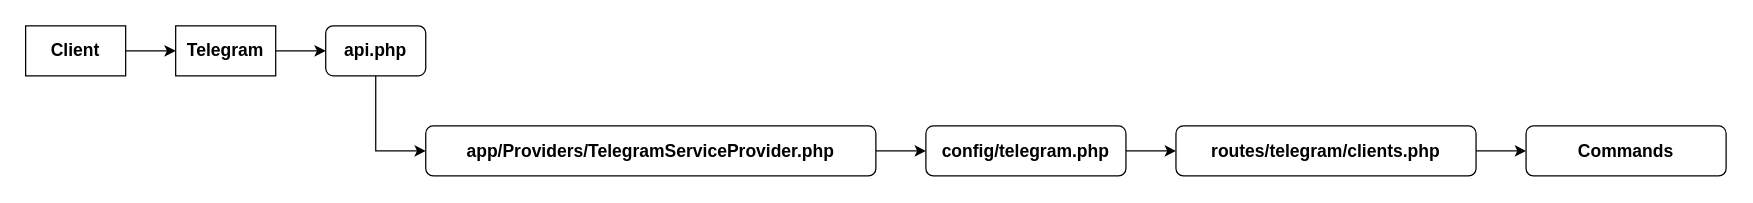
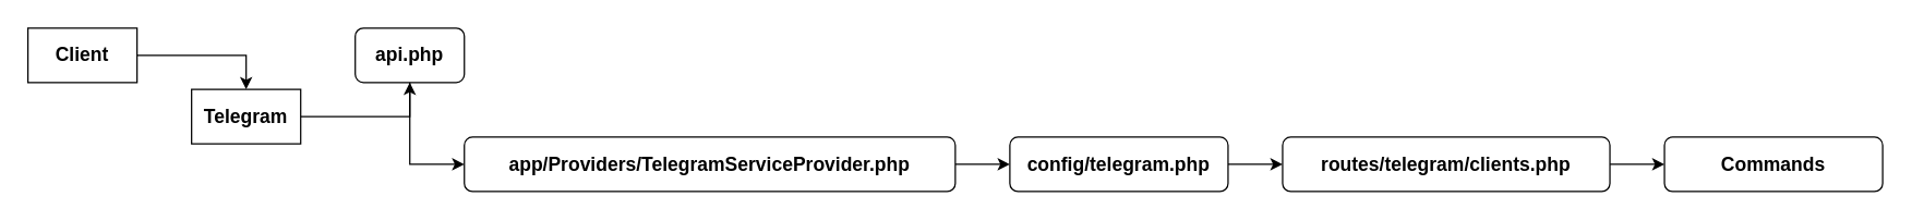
  <mxCell id="0" />
  <mxCell id="1" parent="0" />
  <mxCell id="2" value="" style="edgeStyle=orthogonalEdgeStyle;rounded=0;orthogonalLoop=1;jettySize=auto;html=1;" edge="1" parent="1" source="3" target="9"><mxGeometry relative="1" as="geometry"><Array as="points"><mxPoint x="450" y="120" /></Array></mxGeometry></mxCell>
  <mxCell id="3" value="&lt;div&gt;&lt;b&gt;&lt;font style=&quot;font-size: 14px;&quot;&gt;api.php&lt;/font&gt;&lt;/b&gt;&lt;/div&gt;" style="rounded=1;whiteSpace=wrap;html=1;fontSize=12;glass=0;strokeWidth=1;shadow=0;" parent="1" vertex="1"><mxGeometry x="260" y="20" width="80" height="40" as="geometry" /></mxCell>
  <mxCell id="4" value="" style="edgeStyle=orthogonalEdgeStyle;rounded=0;orthogonalLoop=1;jettySize=auto;html=1;" edge="1" parent="1" source="5" target="7"><mxGeometry relative="1" as="geometry" /></mxCell>
  <mxCell id="5" value="&lt;font style=&quot;font-size: 14px;&quot;&gt;&lt;b&gt;Client&lt;/b&gt;&lt;/font&gt;" style="whiteSpace=wrap;html=1;" vertex="1" parent="1"><mxGeometry x="20" y="20" width="80" height="40" as="geometry" /></mxCell>
  <mxCell id="6" value="" style="edgeStyle=orthogonalEdgeStyle;rounded=0;orthogonalLoop=1;jettySize=auto;html=1;" edge="1" parent="1" source="7" target="3"><mxGeometry relative="1" as="geometry" /></mxCell>
- <mxCell id="7" value="&lt;b&gt;&lt;font style=&quot;font-size: 14px;&quot;&gt;Telegram&lt;/font&gt;&lt;/b&gt;" style="whiteSpace=wrap;html=1;fontStyle=1" vertex="1" parent="1"><mxGeometry x="140" y="20" width="80" height="40" as="geometry" /></mxCell>
+ <mxCell id="7" value="&lt;b&gt;&lt;font style=&quot;font-size: 14px;&quot;&gt;Telegram&lt;/font&gt;&lt;/b&gt;" style="whiteSpace=wrap;html=1;fontStyle=1" vertex="1" parent="1"><mxGeometry x="140" y="65" width="80" height="40" as="geometry" /></mxCell>
  <mxCell id="8" value="" style="edgeStyle=orthogonalEdgeStyle;rounded=0;orthogonalLoop=1;jettySize=auto;html=1;" edge="1" parent="1" source="9" target="11"><mxGeometry relative="1" as="geometry" /></mxCell>
  <mxCell id="9" value="&lt;font style=&quot;font-size: 14px;&quot;&gt;&lt;b&gt;app/Providers/TelegramServiceProvider.php&lt;/b&gt;&lt;/font&gt;" style="whiteSpace=wrap;html=1;rounded=1;glass=0;strokeWidth=1;shadow=0;" vertex="1" parent="1"><mxGeometry x="340" y="100" width="360" height="40" as="geometry" /></mxCell>
  <mxCell id="10" value="" style="edgeStyle=orthogonalEdgeStyle;rounded=0;orthogonalLoop=1;jettySize=auto;html=1;" edge="1" parent="1" source="11" target="13"><mxGeometry relative="1" as="geometry" /></mxCell>
  <mxCell id="11" value="&lt;font style=&quot;font-size: 14px;&quot;&gt;&lt;b&gt;config/telegram.php&lt;/b&gt;&lt;/font&gt;" style="whiteSpace=wrap;html=1;rounded=1;glass=0;strokeWidth=1;shadow=0;" vertex="1" parent="1"><mxGeometry x="740" y="100" width="160" height="40" as="geometry" /></mxCell>
  <mxCell id="12" value="" style="edgeStyle=orthogonalEdgeStyle;rounded=0;orthogonalLoop=1;jettySize=auto;html=1;" edge="1" parent="1" source="13" target="14"><mxGeometry relative="1" as="geometry" /></mxCell>
  <mxCell id="13" value="&lt;b&gt;&lt;font style=&quot;font-size: 14px;&quot;&gt;routes/telegram/clients.php&lt;/font&gt;&lt;br&gt;&lt;/b&gt;" style="whiteSpace=wrap;html=1;rounded=1;glass=0;strokeWidth=1;shadow=0;" vertex="1" parent="1"><mxGeometry x="940" y="100" width="240" height="40" as="geometry" /></mxCell>
  <mxCell id="14" value="&lt;b&gt;&lt;font style=&quot;font-size: 14px;&quot;&gt;Commands&lt;/font&gt;&lt;/b&gt;" style="whiteSpace=wrap;html=1;rounded=1;glass=0;strokeWidth=1;shadow=0;" vertex="1" parent="1"><mxGeometry x="1220" y="100" width="160" height="40" as="geometry" /></mxCell>
